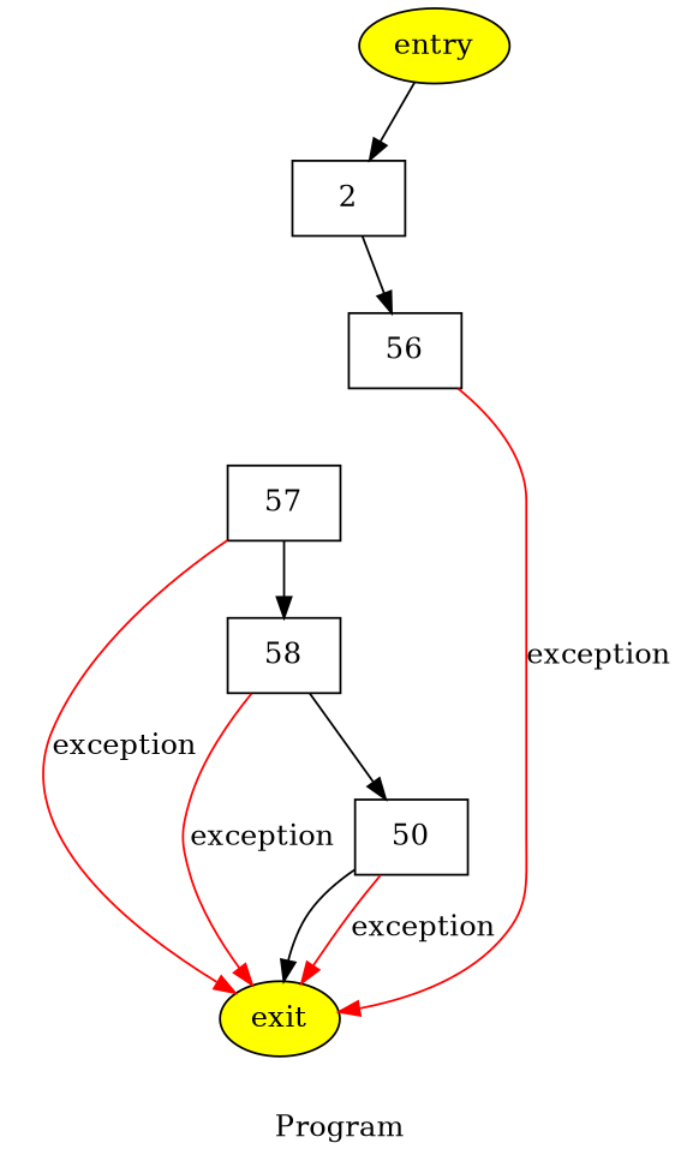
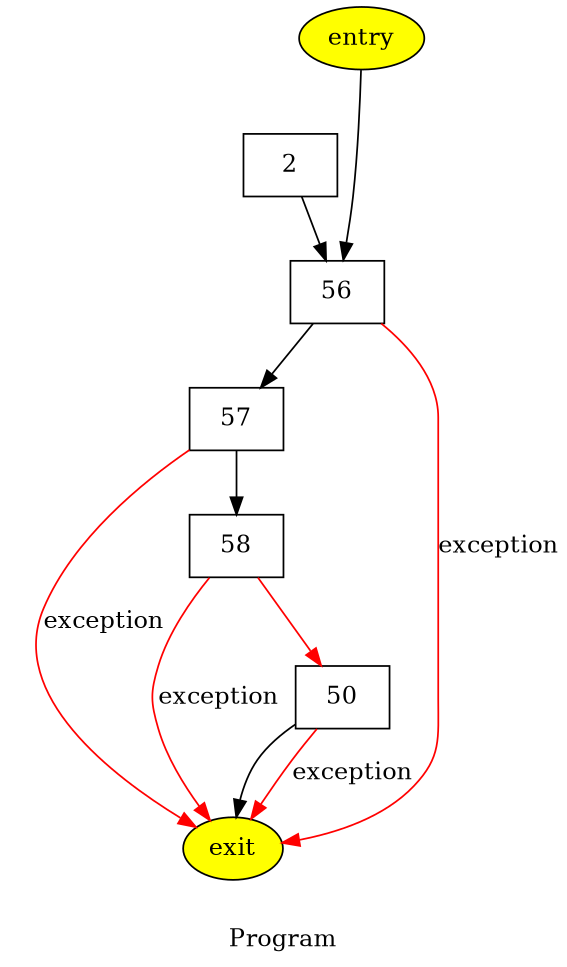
  digraph {
    label=Program
    node [shape=box]
    n1 [fillcolor=yellow label=entry shape=ellipse style=filled]
    n2 [label=2]
    n3 [label=56]
    n4 [label=57]
    n5 [fillcolor=yellow label=exit shape=ellipse style=filled]
    n6 [label=58]
    n7 [label=50]
-   n1 -> n2
+   n1 -> n3
    n2 -> n3
+   n3 -> n4
    n3 -> n5 [color=red label=exception]
    n4 -> n5 [color=red label=exception]
    n4 -> n6
    n6 -> n5 [color=red label=exception]
-   n6 -> n7
+   n6 -> n7 [color=red]
    n7 -> n5
    n7 -> n5 [color=red label=exception]
  }
